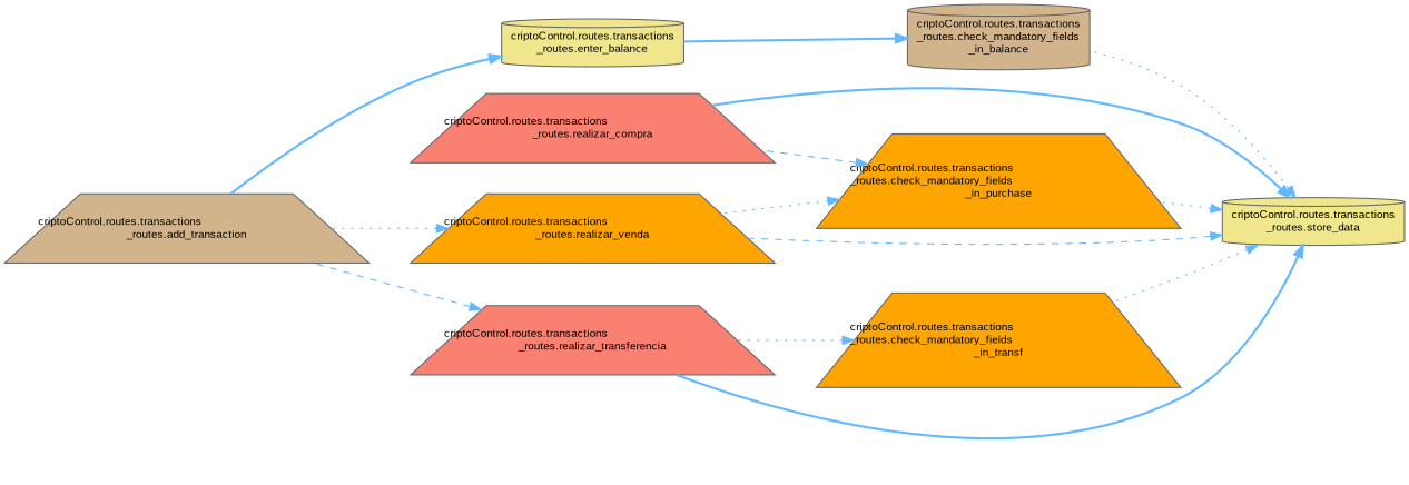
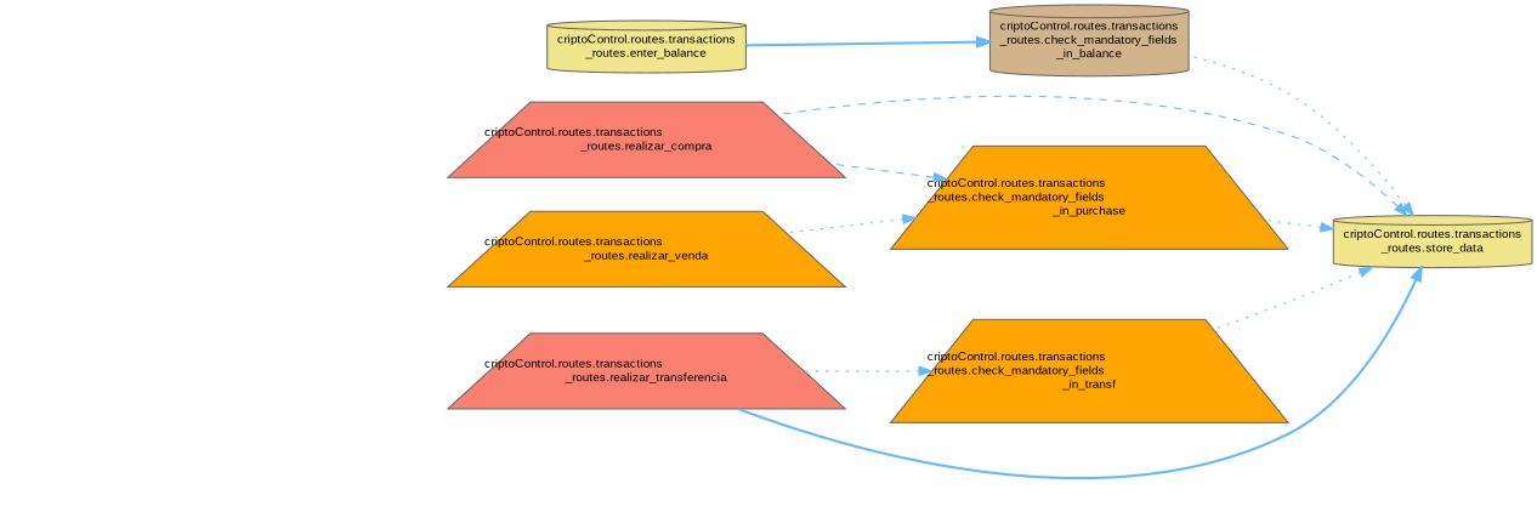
  digraph {
    fontname="Liberation Sans"
    rankdir=RL
    node [color=grey40 fillcolor=orange fontname="Liberation Sans" fontsize=10 shape=trapezium style=filled]
    edge [color=steelblue1 dir=back fontname="Liberation Sans" fontsize=10 labelfontname=Helvetica labelfontsize=10 style=dotted]
    n1 [color=gray40 fillcolor=khaki fontcolor=black height=0.2 label="criptoControl.routes.transactions\l_routes.store_data" shape=cylinder width=0.4]
    n2 [fillcolor=tan height=0.2 label="criptoControl.routes.transactions\l_routes.check_mandatory_fields\l_in_balance" shape=cylinder width=0.4]
    n3 [height=0.2 label="criptoControl.routes.transactions\l_routes.check_mandatory_fields\l_in_purchase" width=0.4]
    n4 [fillcolor=salmon height=0.2 label="criptoControl.routes.transactions\l_routes.realizar_compra" width=0.4]
    n5 [height=0.2 label="criptoControl.routes.transactions\l_routes.realizar_venda" width=0.4]
    n6 [height=0.2 label="criptoControl.routes.transactions\l_routes.check_mandatory_fields\l_in_transf" width=0.4]
    n7 [fillcolor=salmon height=0.2 label="criptoControl.routes.transactions\l_routes.realizar_transferencia" width=0.4]
    n8 [fillcolor=khaki height=0.2 label="criptoControl.routes.transactions\l_routes.enter_balance" shape=cylinder width=0.4]
-   n9 [fillcolor=tan height=0.2 label="criptoControl.routes.transactions\l_routes.add_transaction" width=0.4]
    n1 -> n2
    n1 -> n3
-   n1 -> n4 [style=bold]
-   n1 -> n5 [style=dashed]
+   n1 -> n4 [style=dashed]
    n1 -> n6
    n1 -> n7 [style=bold]
    n2 -> n8 [style=bold]
    n3 -> n4 [style=dashed]
    n3 -> n5
-   n5 -> n9
    n6 -> n7
-   n7 -> n9 [style=dashed]
-   n8 -> n9 [style=bold]
  }
